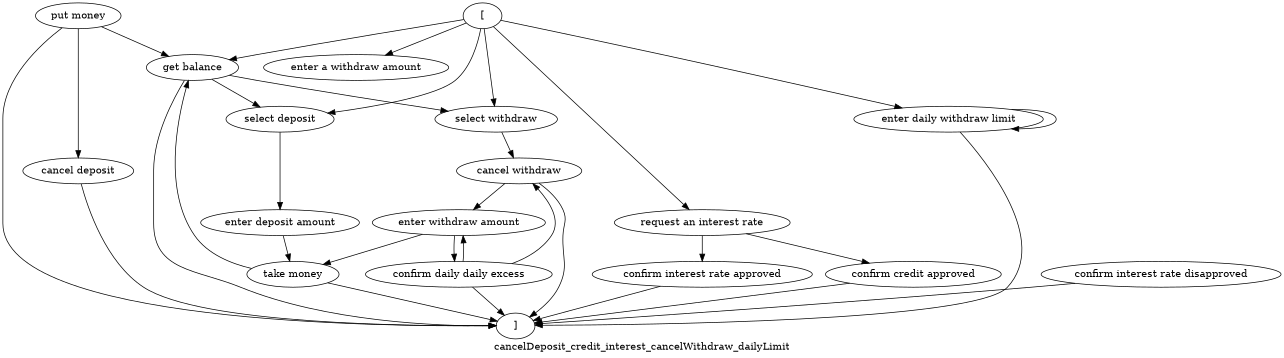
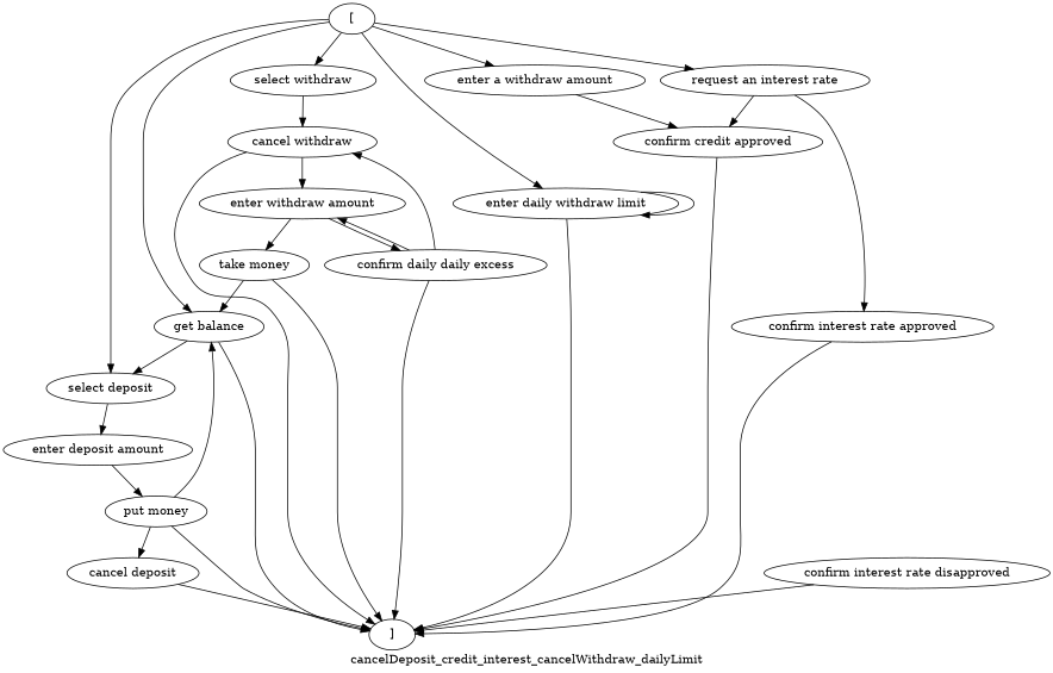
  digraph {
    label=cancelDeposit_credit_interest_cancelWithdraw_dailyLimit
    rankdir=TB
    n1 [label="get balance"]
    n2 [label="]"]
    n3 [label="select deposit"]
    n4 [label="select withdraw"]
    n5 [label="enter deposit amount"]
    n6 [label="cancel withdraw"]
    n7 [label="["]
    n8 [label="enter a withdraw amount"]
    n9 [label="request an interest rate"]
    n10 [label="enter daily withdraw limit"]
    n11 [label="confirm credit approved"]
    n12 [label="confirm interest rate approved"]
    n13 [label="put money"]
    n14 [label="cancel deposit"]
    n15 [label="enter withdraw amount"]
    n16 [label="take money"]
    n17 [label="confirm daily daily excess"]
    n18 [label="confirm interest rate disapproved"]
    n1 -> n2
    n1 -> n3
-   n1 -> n4
    n3 -> n5
    n4 -> n6
-   n5 -> n16
+   n5 -> n13
    n6 -> n2
    n6 -> n15
    n7 -> n1
    n7 -> n3
    n7 -> n4
    n7 -> n8
    n7 -> n9
    n7 -> n10
+   n8 -> n11
    n9 -> n11
    n9 -> n12
    n10 -> n2
    n10 -> n10
    n11 -> n2
    n12 -> n2
    n13 -> n1
    n13 -> n2
    n13 -> n14
    n14 -> n2
    n15 -> n16
    n15 -> n17
    n16 -> n1
    n16 -> n2
    n17 -> n2
    n17 -> n6
    n17 -> n15
    n18 -> n2
  }
